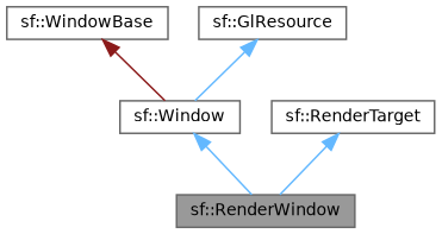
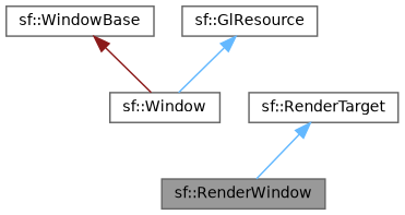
  digraph {
    node [color=gray40 fillcolor=white fontname=Helvetica fontsize=10 shape=box style=filled]
    edge [color=steelblue1 dir=back fontname=Helvetica fontsize=10 labelfontname=Helvetica labelfontsize=10 style=solid]
    n1 [fillcolor=grey60 fontcolor=black height=0.2 label="sf::RenderWindow" width=0.4]
    n2 [height=0.2 label="sf::Window" width=0.4]
    n3 [height=0.2 label="sf::WindowBase" width=0.4]
    n4 [height=0.2 label="sf::RenderTarget" width=0.4]
    n5 [height=0.2 label="sf::GlResource" width=0.4]
-   n2 -> n1
    n3 -> n2 [color=firebrick4]
    n4 -> n1
    n5 -> n2
  }
